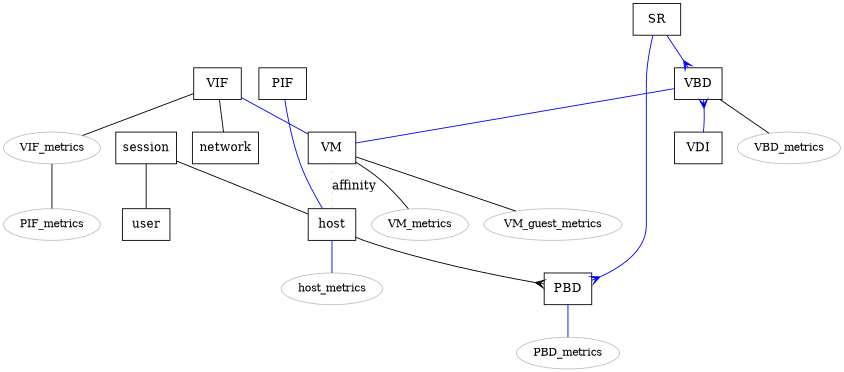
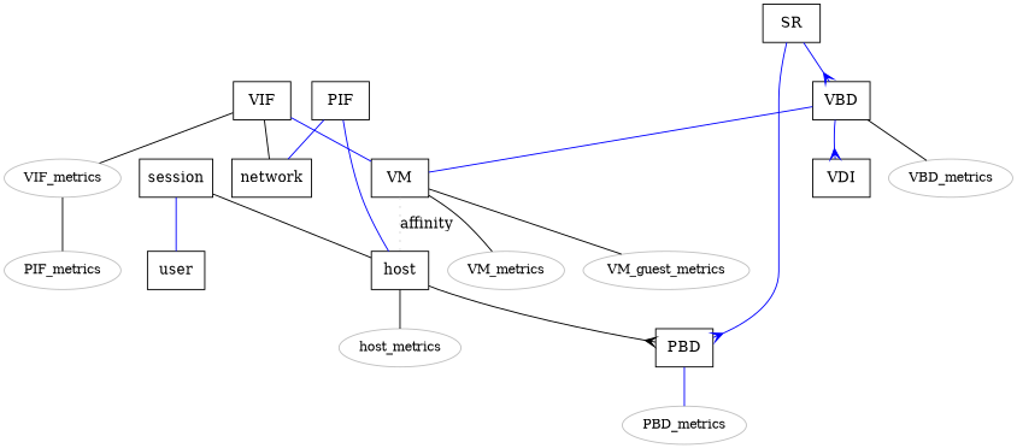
  digraph {
    node [shape=box]
    edge [arrowhead=none]
    session
    host
    user
    PBD
    host_metrics [color=gray fontsize=12 shape=ellipse]
    VM
    VM_metrics [color=gray fontsize=12 shape=ellipse]
    VM_guest_metrics [color=gray fontsize=12 shape=ellipse]
    PBD_metrics [color=gray fontsize=12 shape=ellipse]
    VIF
    network
    VIF_metrics [color=gray fontsize=12 shape=ellipse]
    PIF_metrics [color=gray fontsize=12 shape=ellipse]
    PIF
    SR
    VBD
    VDI
    VBD_metrics [color=gray fontsize=12 shape=ellipse]
    session -> host
-   session -> user
+   session -> user [color=blue]
    host -> PBD [arrowhead=crow arrowtail=none color=black]
-   host -> host_metrics [color=blue]
+   host -> host_metrics
    PBD -> PBD_metrics [color=blue]
    VM -> host [color=lightgray label=affinity style=dotted weight=10]
    VM -> VM_metrics
    VM -> VM_guest_metrics
    VIF -> VM [arrowtail=crow color=blue]
    VIF -> network [arrowtail=crow color=black]
    VIF -> VIF_metrics
    VIF_metrics -> PIF_metrics
    PIF -> host [arrowtail=crow color=blue]
+   PIF -> network [arrowtail=crow color=blue]
    SR -> PBD [arrowhead=crow arrowtail=none color=blue]
    SR -> VBD [arrowhead=crow arrowtail=none color=blue]
    VBD -> VM [arrowtail=crow color=blue]
    VBD -> VBD_metrics
-   VDI -> VBD [arrowhead=crow arrowtail=none color=blue]
+   VBD -> VDI [arrowhead=crow arrowtail=none color=blue]
  }
